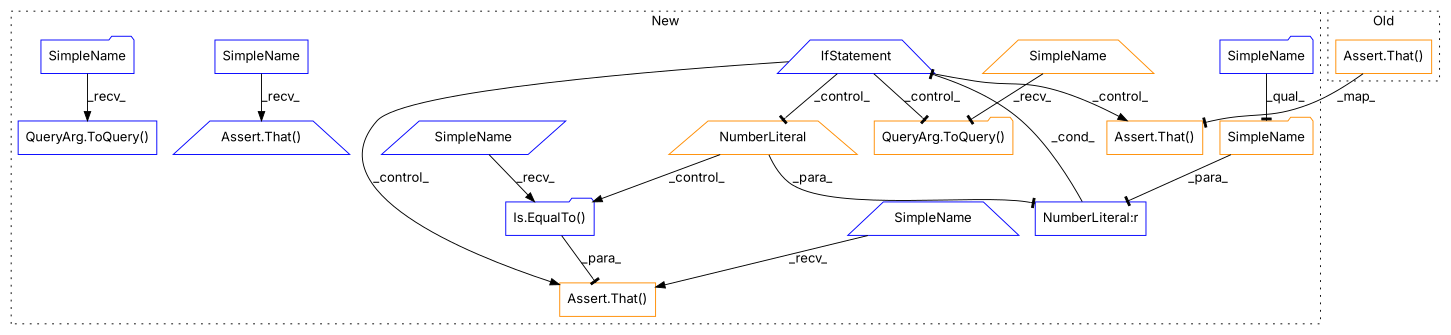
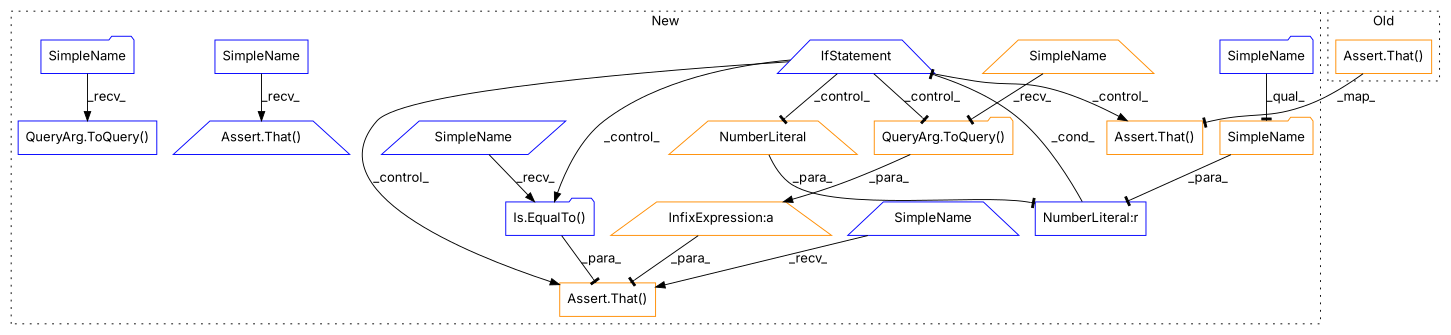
  digraph {
    fontname=Inter
    node [a=32 color=blue fontname=Inter l="5,1" s=13686 shape=box]
    edge [arrowhead=tee fontname=Inter]
    n1 [color=darkorange label="Assert.That()" s="13921,14013"]
    n2 [a=27 l=4 label="NumberLiteral:r" s=13696]
    n3 [a=34 color=darkorange l=1 label=NumberLiteral s=13700 shape=trapezium]
    n4 [a=25 l="9,2" label=IfStatement s="13677,13701" shape=trapezium]
    n5 [color=darkorange l=9 label="QueryArg.ToQuery()" s=14040 shape=folder]
    n6 [a=42 color=darkorange l=10 label=SimpleName shape=folder]
+   n7 [a=27 color=darkorange l=-13 label="InfixExpression:a" s=14049 shape=trapezium]
    n8 [color=darkorange label="Assert.That()" s="14031,14109"]
    n9 [l="8,1" label="Is.EqualTo()" s="14099,14108" shape=folder]
    n10 [l=9 label="QueryArg.ToQuery()" s=13507]
    n11 [label="Assert.That()" s="13581,13666" shape=trapezium]
    n12 [a=42 l=6 label=SimpleName s=14024 shape=trapezium]
    n13 [a=42 l=6 label=SimpleName s=13574]
    n14 [a=42 l=2 label=SimpleName s=14096 shape=parallelogram]
    n15 [a=42 color=darkorange l=3 label=SimpleName s=14036 shape=trapezium]
    n16 [a=42 l=3 label=SimpleName s=13503 shape=folder]
    n17 [a=42 l=4 label=SimpleName shape=folder]
    n18 [color=darkorange label="Assert.That()" s="10724,10801"]
    subgraph cluster_1 {
      label=New
      style=dotted
      n1
      n2
      n3
      n4
      n5
      n6
+     n7
      n8
      n9
      n10
      n11
      n12
      n13
      n14
      n15
      n16
      n17
    }
    subgraph cluster_2 {
      label=Old
      style=dotted
      n18
    }
    n2 -> n4 [label=_cond_]
    n3 -> n2 [label=_para_]
    n4 -> n1 [arrowhead=normal label=_control_]
    n4 -> n3 [label=_control_]
    n4 -> n5 [label=_control_]
    n4 -> n8 [arrowhead=normal label=_control_]
-   n3 -> n9 [arrowhead=normal label=_control_]
+   n4 -> n9 [arrowhead=normal label=_control_]
+   n5 -> n7 [arrowhead=normal label=_para_]
    n6 -> n2 [label=_para_]
+   n7 -> n8 [label=_para_]
    n9 -> n8 [label=_para_]
    n12 -> n8 [arrowhead=normal label=_recv_]
    n13 -> n11 [arrowhead=normal label=_recv_]
    n14 -> n9 [arrowhead=normal label=_recv_]
    n15 -> n5 [label=_recv_]
    n16 -> n10 [arrowhead=normal label=_recv_]
    n17 -> n6 [label=_qual_]
    n18 -> n1 [label=_map_]
  }
